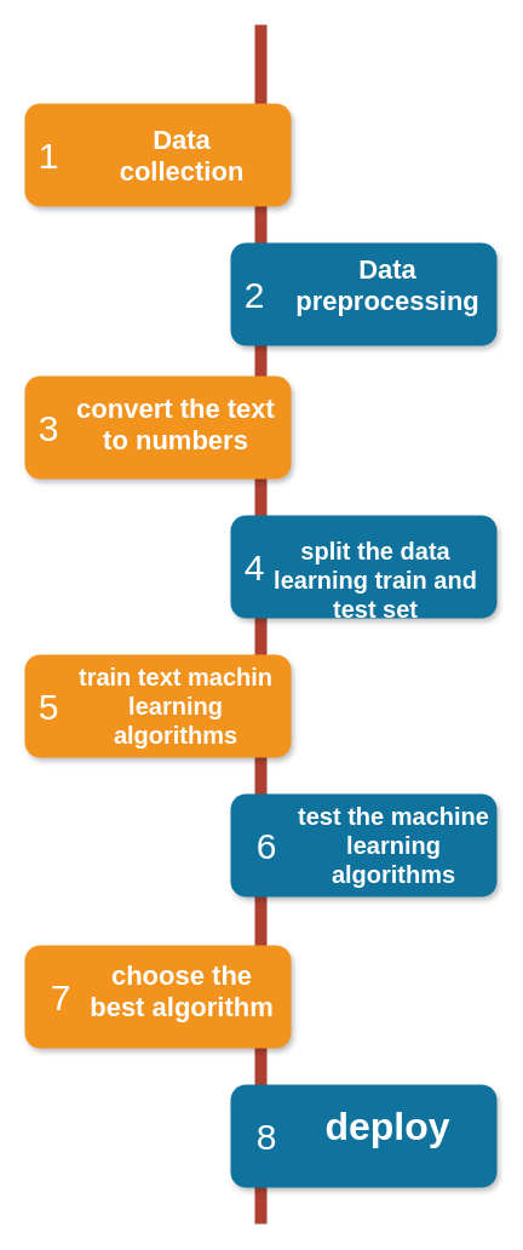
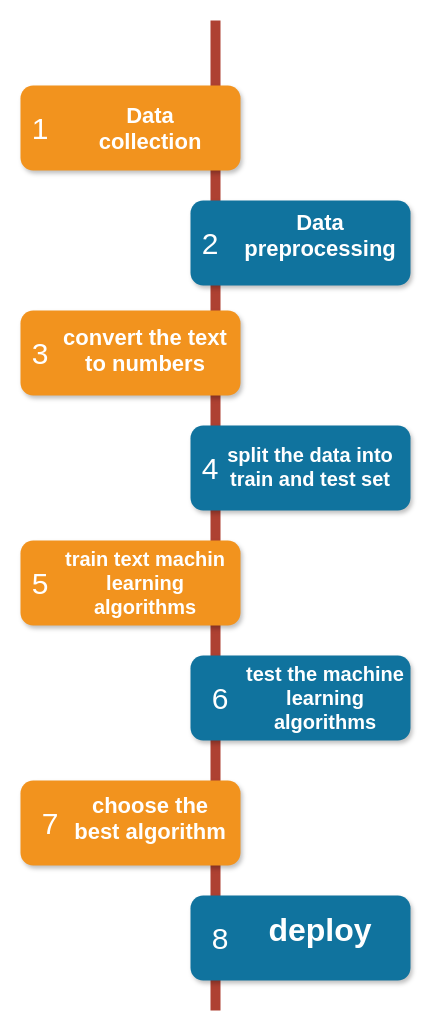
  <mxCell id="0" />
  <mxCell id="1" parent="0" />
  <mxCell id="2" value="" style="line;strokeWidth=10;direction=south;html=1;fillColor=none;fontSize=13;fontColor=#000000;align=center;strokeColor=#AE4132;" parent="1" vertex="1"><mxGeometry x="210" y="20" width="10" height="990" as="geometry" /></mxCell>
  <mxCell id="3" value="" style="rounded=1;whiteSpace=wrap;html=1;strokeColor=none;strokeWidth=1;fillColor=#F2931E;fontSize=13;fontColor=#FFFFFF;align=center;gradientColor=none;gradientDirection=east;verticalAlign=top;shadow=1;" parent="1" vertex="1"><mxGeometry x="20" y="85" width="220" height="85" as="geometry" /></mxCell>
  <mxCell id="4" value="1" style="text;html=1;strokeColor=none;fillColor=none;align=center;verticalAlign=middle;whiteSpace=wrap;fontSize=30;fontColor=#FFFFFF;" parent="1" vertex="1"><mxGeometry x="20" y="118" width="40" height="20" as="geometry" /></mxCell>
  <mxCell id="5" value="" style="rounded=1;whiteSpace=wrap;html=1;strokeColor=none;strokeWidth=1;fillColor=#10739E;fontSize=13;fontColor=#FFFFFF;align=center;gradientColor=none;gradientDirection=east;verticalAlign=top;shadow=1;" parent="1" vertex="1"><mxGeometry x="190" y="200" width="220" height="85" as="geometry" /></mxCell>
  <mxCell id="6" value="2" style="text;html=1;strokeColor=none;fillColor=none;align=center;verticalAlign=middle;whiteSpace=wrap;fontSize=30;fontColor=#FFFFFF;" parent="1" vertex="1"><mxGeometry x="190" y="233" width="40" height="20" as="geometry" /></mxCell>
  <mxCell id="7" value="" style="rounded=1;whiteSpace=wrap;html=1;strokeColor=none;strokeWidth=1;fillColor=#F2931E;fontSize=13;fontColor=#FFFFFF;align=center;gradientColor=none;gradientDirection=east;verticalAlign=top;shadow=1;" parent="1" vertex="1"><mxGeometry x="20" y="310" width="220" height="85" as="geometry" /></mxCell>
  <mxCell id="8" value="3" style="text;html=1;strokeColor=none;fillColor=none;align=center;verticalAlign=middle;whiteSpace=wrap;fontSize=30;fontColor=#FFFFFF;" parent="1" vertex="1"><mxGeometry x="20" y="343" width="40" height="20" as="geometry" /></mxCell>
  <mxCell id="9" value="" style="rounded=1;whiteSpace=wrap;html=1;strokeColor=none;strokeWidth=1;fillColor=#10739E;fontSize=13;fontColor=#FFFFFF;align=center;gradientColor=none;gradientDirection=east;verticalAlign=top;shadow=1;" parent="1" vertex="1"><mxGeometry x="190" y="425" width="220" height="85" as="geometry" /></mxCell>
  <mxCell id="10" value="4" style="text;html=1;strokeColor=none;fillColor=none;align=center;verticalAlign=middle;whiteSpace=wrap;fontSize=30;fontColor=#FFFFFF;" parent="1" vertex="1"><mxGeometry x="190" y="457.5" width="40" height="20" as="geometry" /></mxCell>
  <mxCell id="11" value="" style="rounded=1;whiteSpace=wrap;html=1;strokeColor=none;strokeWidth=1;fillColor=#F2931E;fontSize=13;fontColor=#FFFFFF;align=center;gradientColor=none;gradientDirection=east;verticalAlign=top;shadow=1;" parent="1" vertex="1"><mxGeometry x="20" y="540" width="220" height="85" as="geometry" /></mxCell>
  <mxCell id="12" value="5" style="text;html=1;strokeColor=none;fillColor=none;align=center;verticalAlign=middle;whiteSpace=wrap;fontSize=30;fontColor=#FFFFFF;" parent="1" vertex="1"><mxGeometry x="20" y="572.5" width="40" height="20" as="geometry" /></mxCell>
  <mxCell id="13" value="" style="rounded=1;whiteSpace=wrap;html=1;strokeColor=none;strokeWidth=1;fillColor=#10739E;fontSize=13;fontColor=#FFFFFF;align=center;gradientColor=none;gradientDirection=east;verticalAlign=top;shadow=1;" parent="1" vertex="1"><mxGeometry x="190" y="655" width="220" height="85" as="geometry" /></mxCell>
  <mxCell id="14" value="6" style="text;html=1;strokeColor=none;fillColor=none;align=center;verticalAlign=middle;whiteSpace=wrap;fontSize=30;fontColor=#FFFFFF;" parent="1" vertex="1"><mxGeometry x="200" y="688" width="40" height="20" as="geometry" /></mxCell>
  <mxCell id="15" value="" style="rounded=1;whiteSpace=wrap;html=1;strokeColor=none;strokeWidth=1;fillColor=#F2931E;fontSize=13;fontColor=#FFFFFF;align=center;gradientColor=none;gradientDirection=east;verticalAlign=top;shadow=1;" parent="1" vertex="1"><mxGeometry x="20" y="780" width="220" height="85" as="geometry" /></mxCell>
  <mxCell id="16" value="7" style="text;html=1;strokeColor=none;fillColor=none;align=center;verticalAlign=middle;whiteSpace=wrap;fontSize=30;fontColor=#FFFFFF;" parent="1" vertex="1"><mxGeometry x="30" y="813" width="40" height="20" as="geometry" /></mxCell>
  <mxCell id="17" value="" style="rounded=1;whiteSpace=wrap;html=1;strokeColor=none;strokeWidth=1;fillColor=#10739E;fontSize=13;fontColor=#FFFFFF;align=center;gradientColor=none;gradientDirection=east;verticalAlign=top;shadow=1;" parent="1" vertex="1"><mxGeometry x="190" y="895" width="220" height="85" as="geometry" /></mxCell>
  <mxCell id="18" value="8" style="text;html=1;strokeColor=none;fillColor=none;align=center;verticalAlign=middle;whiteSpace=wrap;fontSize=30;fontColor=#FFFFFF;" parent="1" vertex="1"><mxGeometry x="200" y="928" width="40" height="20" as="geometry" /></mxCell>
  <mxCell id="19" value="&lt;h1 style=&quot;font-size: 22px&quot;&gt;Data collection&lt;/h1&gt;" style="text;html=1;spacing=5;spacingTop=-20;whiteSpace=wrap;overflow=hidden;strokeColor=none;strokeWidth=4;fillColor=none;gradientColor=#007FFF;fontSize=9;fontColor=#FFFFFF;align=center;" parent="1" vertex="1"><mxGeometry x="70" y="97.5" width="160" height="61" as="geometry" /></mxCell>
  <mxCell id="20" value="&lt;h1 style=&quot;font-size: 22px;&quot;&gt;Data preprocessing&lt;/h1&gt;" style="text;html=1;spacing=5;spacingTop=-20;whiteSpace=wrap;overflow=hidden;strokeColor=none;strokeWidth=4;fillColor=none;gradientColor=#007FFF;fontSize=22;fontColor=#FFFFFF;align=center;" parent="1" vertex="1"><mxGeometry x="240" y="204.5" width="160" height="77" as="geometry" /></mxCell>
  <mxCell id="21" value="&lt;h1 style=&quot;font-size: 22px;&quot;&gt;convert the text to numbers&lt;/h1&gt;" style="text;html=1;spacing=5;spacingTop=-20;whiteSpace=wrap;overflow=hidden;strokeColor=none;strokeWidth=4;fillColor=none;gradientColor=#007FFF;fontSize=22;fontColor=#FFFFFF;align=center;" parent="1" vertex="1"><mxGeometry x="50" y="320" width="190" height="66" as="geometry" /></mxCell>
- <mxCell id="22" value="&lt;h1 style=&quot;font-size: 20px;&quot;&gt;split the data learning train and test set&lt;/h1&gt;" style="text;html=1;spacing=5;spacingTop=-20;whiteSpace=wrap;overflow=hidden;strokeColor=none;strokeWidth=4;fillColor=none;gradientColor=#007FFF;fontSize=20;fontColor=#FFFFFF;align=center;" parent="1" vertex="1"><mxGeometry x="220" y="440" width="180" height="81" as="geometry" /></mxCell>
+ <mxCell id="22" value="&lt;h1 style=&quot;font-size: 20px;&quot;&gt;split the data into train and test set&lt;/h1&gt;" style="text;html=1;spacing=5;spacingTop=-20;whiteSpace=wrap;overflow=hidden;strokeColor=none;strokeWidth=4;fillColor=none;gradientColor=#007FFF;fontSize=20;fontColor=#FFFFFF;align=center;" parent="1" vertex="1"><mxGeometry x="220" y="440" width="180" height="81" as="geometry" /></mxCell>
  <mxCell id="23" value="&lt;h1 style=&quot;font-size: 20px;&quot;&gt;train text machin learning algorithms&lt;/h1&gt;" style="text;html=1;spacing=5;spacingTop=-20;whiteSpace=wrap;overflow=hidden;strokeColor=none;strokeWidth=4;fillColor=none;gradientColor=#007FFF;fontSize=20;fontColor=#FFFFFF;align=center;" parent="1" vertex="1"><mxGeometry x="50" y="544" width="190" height="77" as="geometry" /></mxCell>
  <mxCell id="24" value="&lt;h1 style=&quot;font-size: 20px;&quot;&gt;test the machine learning algorithms&lt;/h1&gt;" style="text;html=1;spacing=5;spacingTop=-20;whiteSpace=wrap;overflow=hidden;strokeColor=none;strokeWidth=4;fillColor=none;gradientColor=#007FFF;fontSize=20;fontColor=#FFFFFF;align=center;" parent="1" vertex="1"><mxGeometry x="240" y="659" width="170" height="77" as="geometry" /></mxCell>
  <mxCell id="25" value="&lt;h1 style=&quot;font-size: 22px&quot;&gt;choose the best algorithm&lt;/h1&gt;" style="text;html=1;spacing=5;spacingTop=-20;whiteSpace=wrap;overflow=hidden;strokeColor=none;strokeWidth=4;fillColor=none;gradientColor=#007FFF;fontSize=22;fontColor=#FFFFFF;align=center;" parent="1" vertex="1"><mxGeometry x="70" y="788" width="160" height="77" as="geometry" /></mxCell>
  <mxCell id="26" value="&lt;h1 style=&quot;font-size: 32px;&quot;&gt;deploy&lt;/h1&gt;" style="text;html=1;spacing=5;spacingTop=-20;whiteSpace=wrap;overflow=hidden;strokeColor=none;strokeWidth=4;fillColor=none;gradientColor=#007FFF;fontSize=32;fontColor=#FFFFFF;align=center;" parent="1" vertex="1"><mxGeometry x="240" y="899.5" width="160" height="77" as="geometry" /></mxCell>
